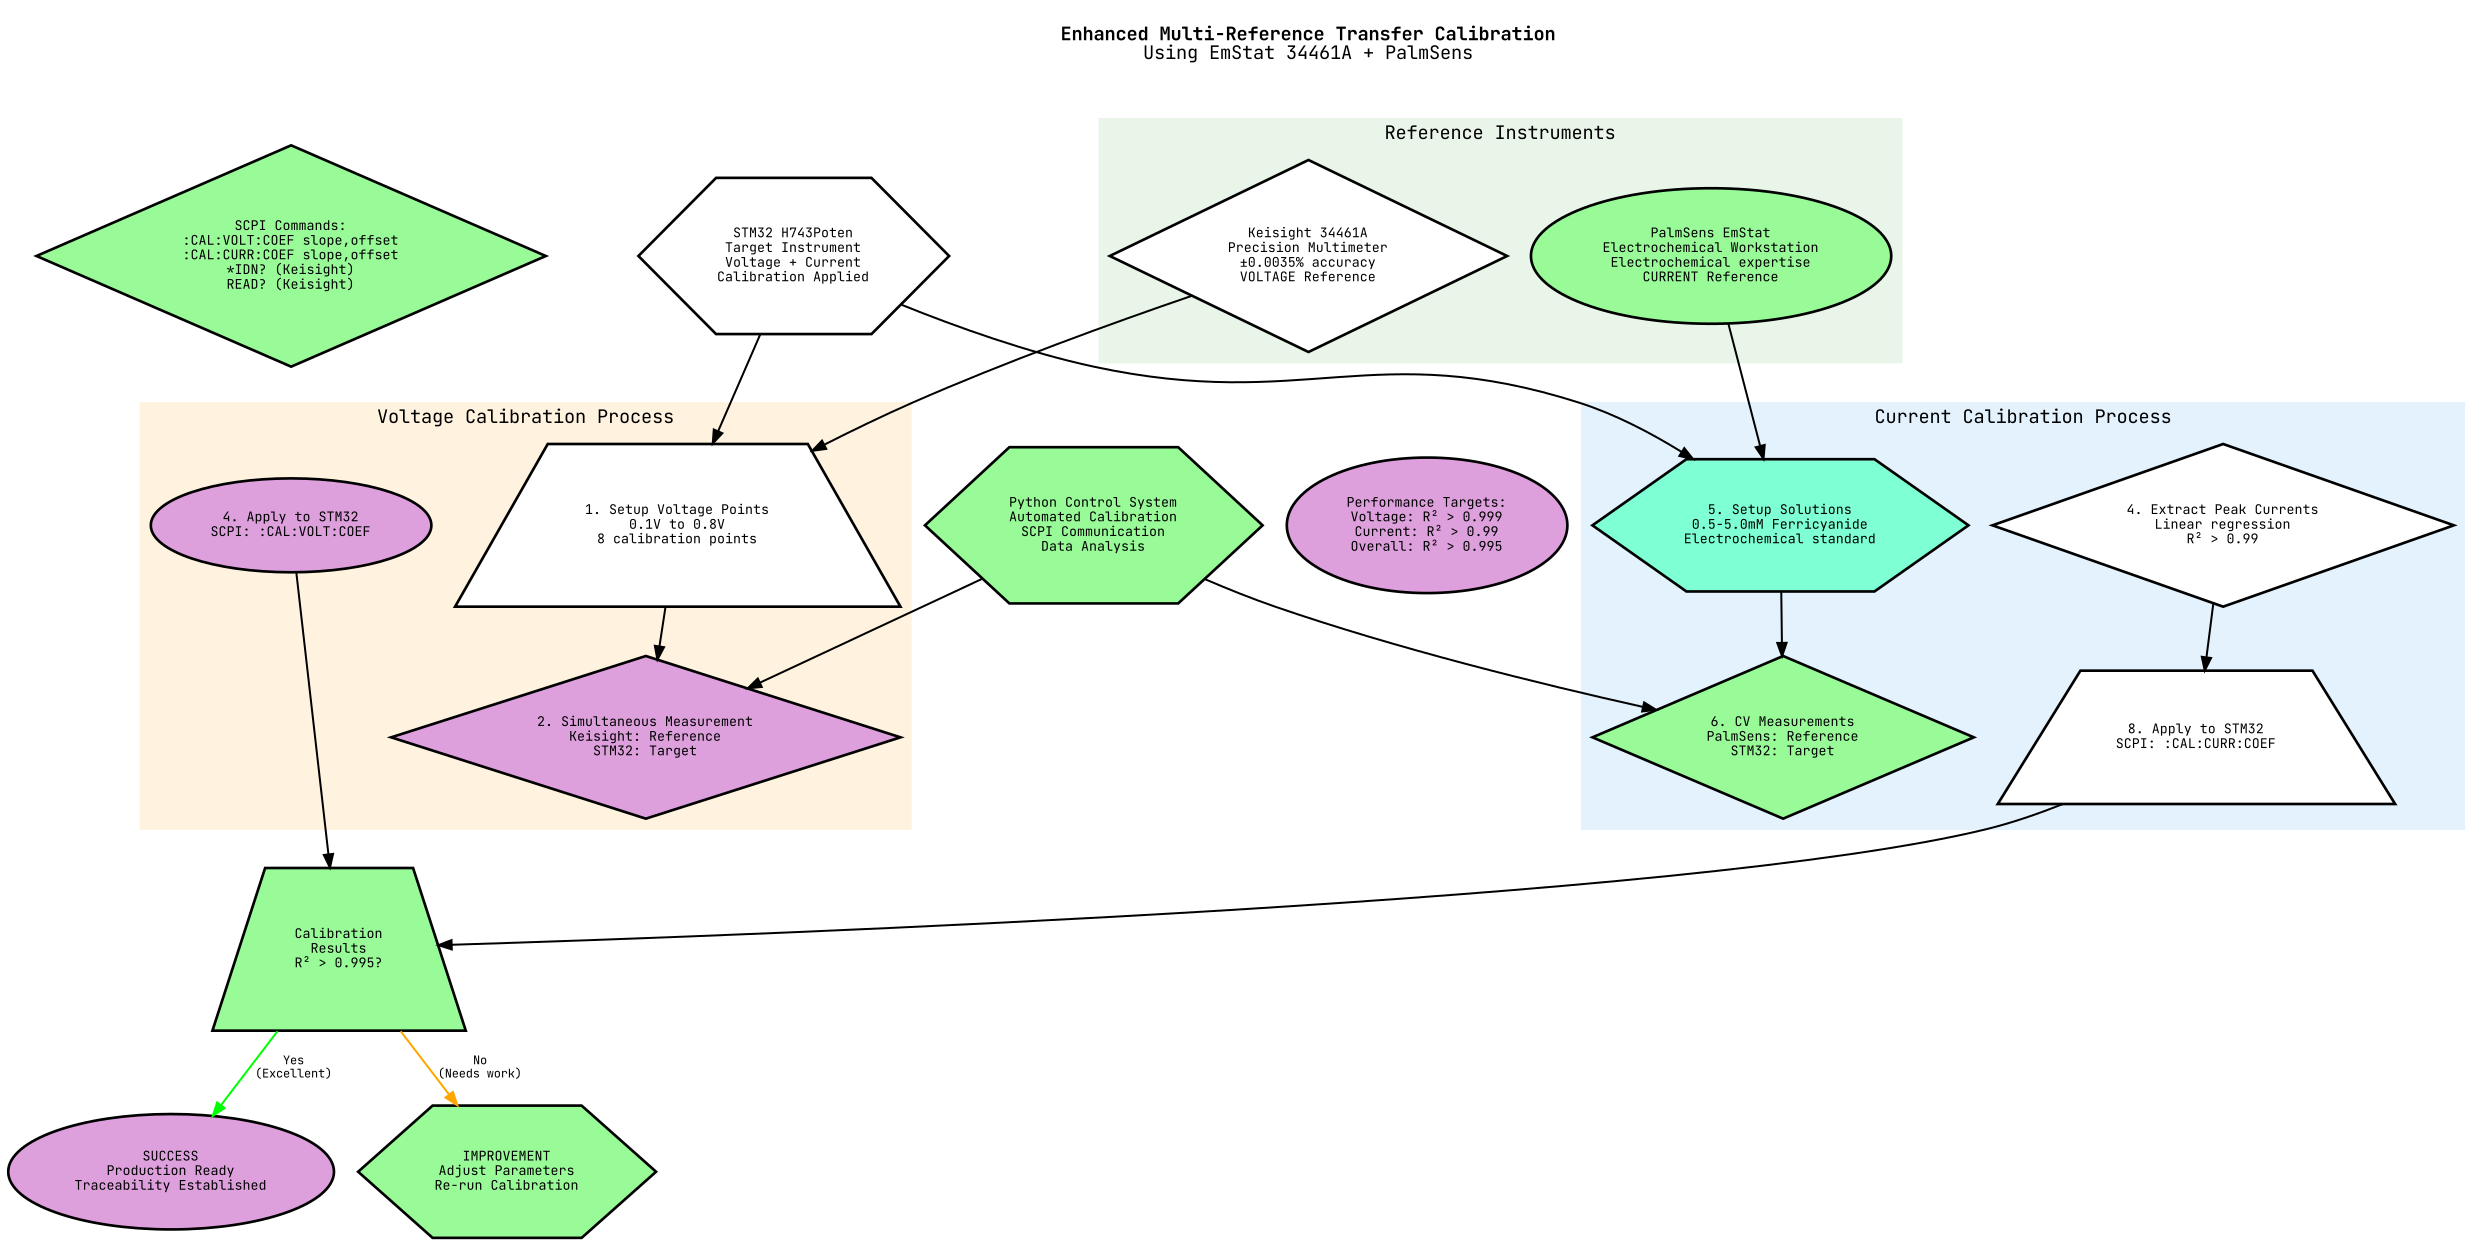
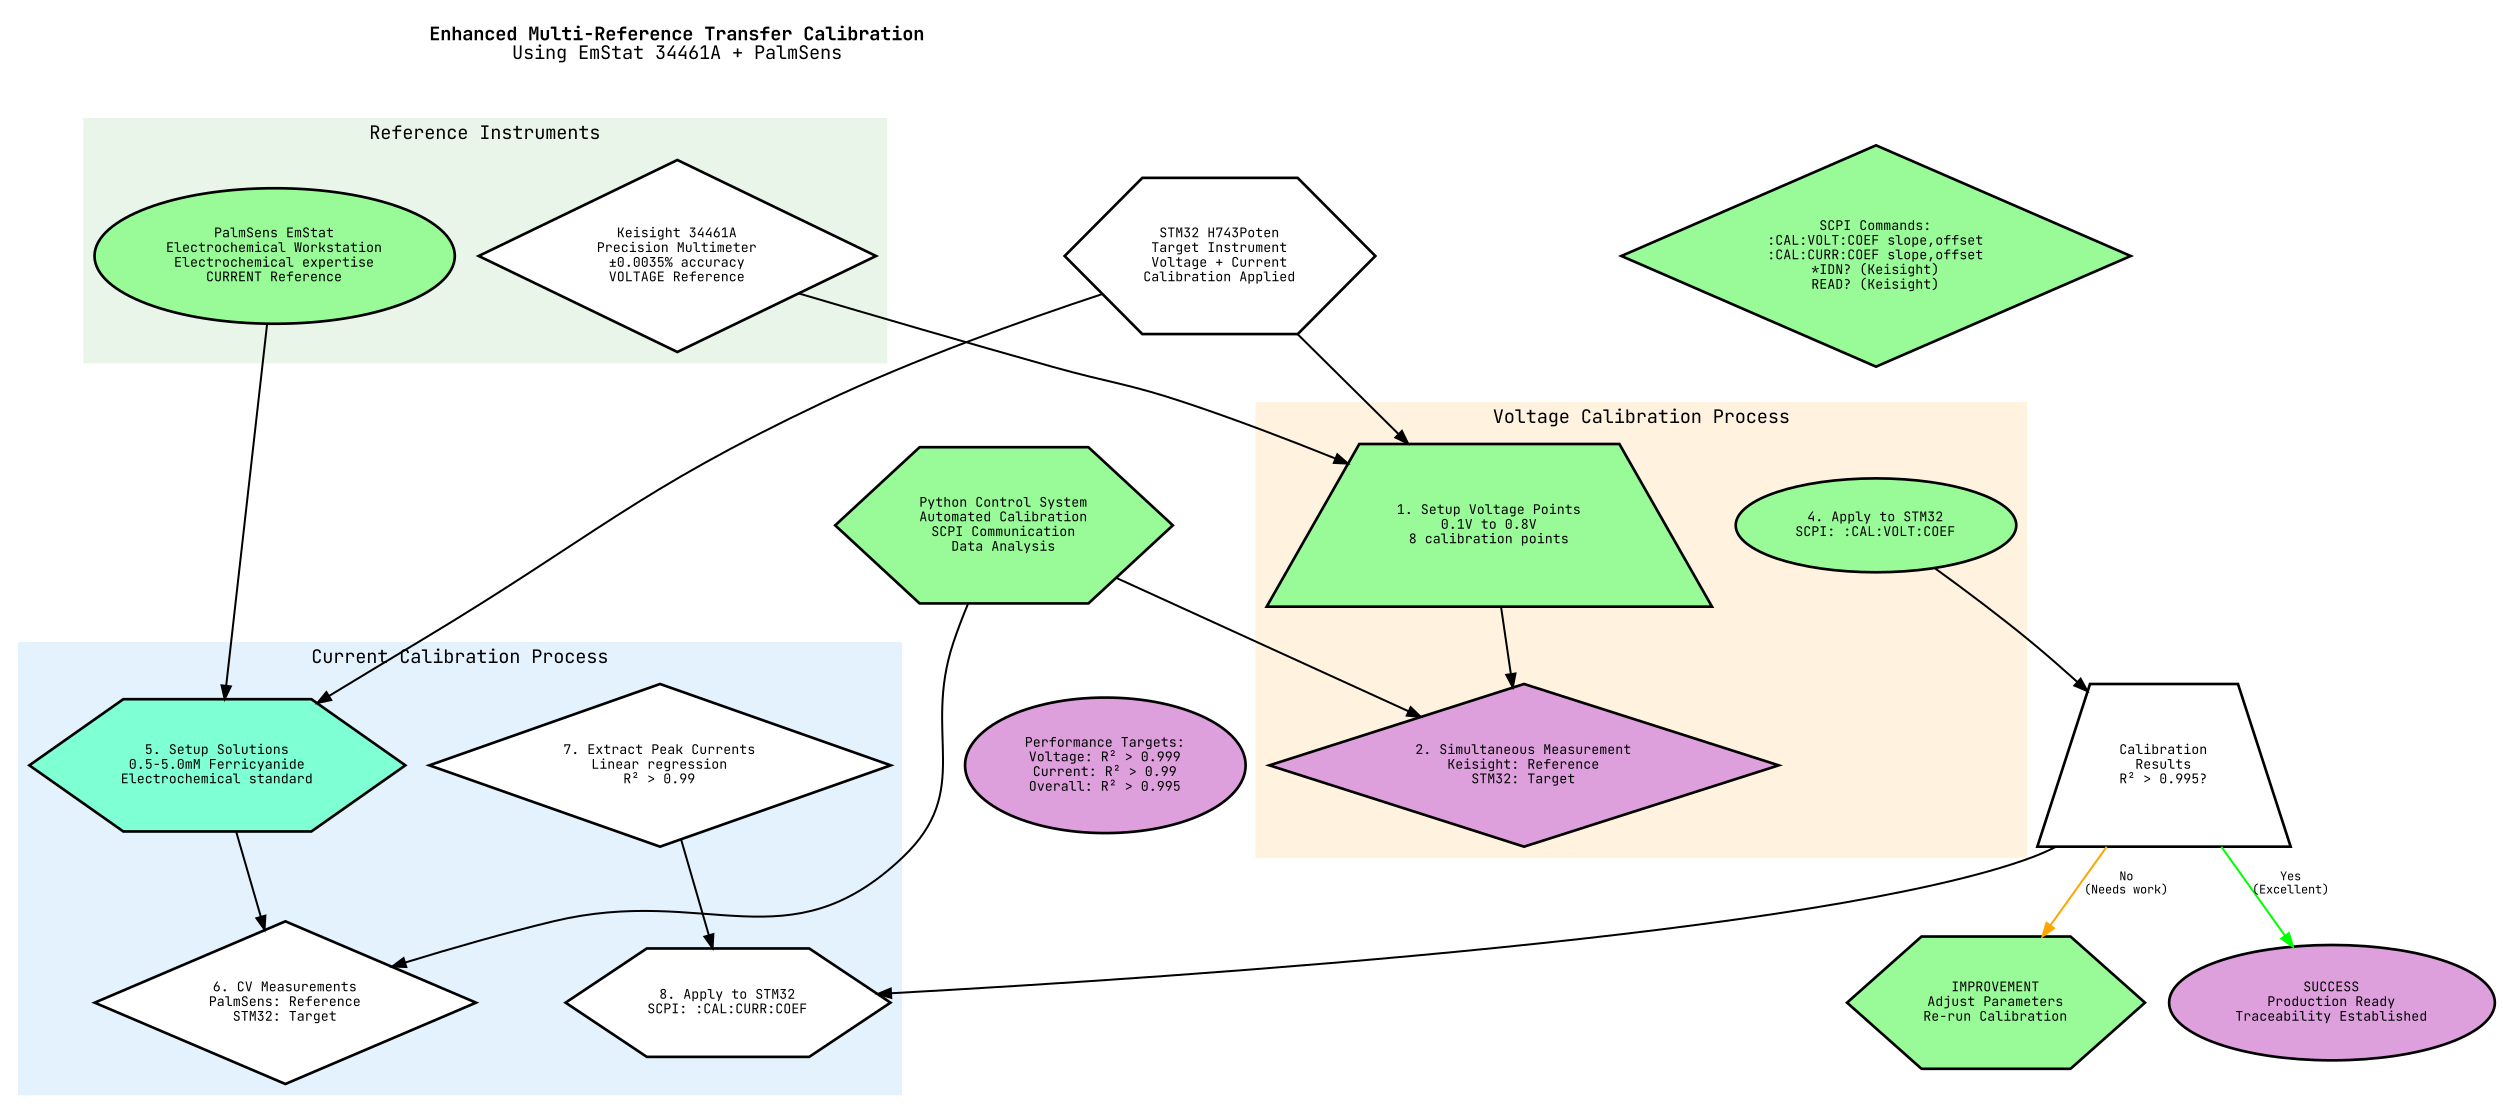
  digraph {
    bgcolor=white
    fontname="JetBrains Mono"
    rankdir=TB
    node [fillcolor=white fontname="JetBrains Mono" fontsize=10 margin=0.2 penwidth=2 shape=diamond style=filled]
    edge [fontname="JetBrains Mono" fontsize=9 penwidth=1.5]
    n1 [label="Keisight 34461A\nPrecision Multimeter\n±0.0035% accuracy\nVOLTAGE Reference"]
    n2 [fillcolor=palegreen label="PalmSens EmStat\nElectrochemical Workstation\nElectrochemical expertise\nCURRENT Reference" shape=ellipse]
-   n3 [label="1. Setup Voltage Points\n0.1V to 0.8V\n8 calibration points" shape=trapezium]
+   n3 [fillcolor=palegreen label="1. Setup Voltage Points\n0.1V to 0.8V\n8 calibration points" shape=trapezium]
    n4 [fillcolor=plum label="2. Simultaneous Measurement\nKeisight: Reference\nSTM32: Target"]
-   n5 [fillcolor=plum label="4. Apply to STM32\nSCPI: :CAL:VOLT:COEF" shape=ellipse]
+   n5 [fillcolor=palegreen label="4. Apply to STM32\nSCPI: :CAL:VOLT:COEF" shape=ellipse]
    n6 [fillcolor=aquamarine label="5. Setup Solutions\n0.5-5.0mM Ferricyanide\nElectrochemical standard" shape=hexagon]
-   n7 [fillcolor=palegreen label="6. CV Measurements\nPalmSens: Reference\nSTM32: Target"]
-   n8 [label="4. Extract Peak Currents\nLinear regression\nR² > 0.99"]
-   n9 [label="8. Apply to STM32\nSCPI: :CAL:CURR:COEF" shape=trapezium]
-   n10 [fillcolor=palegreen label="Calibration\nResults\nR² > 0.995?" shape=trapezium]
+   n7 [label="6. CV Measurements\nPalmSens: Reference\nSTM32: Target"]
+   n8 [label="7. Extract Peak Currents\nLinear regression\nR² > 0.99"]
+   n9 [label="8. Apply to STM32\nSCPI: :CAL:CURR:COEF" shape=hexagon]
+   n10 [label="Calibration\nResults\nR² > 0.995?" shape=trapezium]
    n11 [fontsize=14 label=<<B>Enhanced Multi-Reference Transfer Calibration</B><BR/>Using EmStat 34461A + PalmSens> shape=none fillcolor="" style=""]
    n12 [label="STM32 H743Poten\nTarget Instrument\nVoltage + Current\nCalibration Applied" shape=hexagon]
    n13 [fillcolor=plum label="SUCCESS\nProduction Ready\nTraceability Established" shape=ellipse]
    n14 [fillcolor=palegreen label="IMPROVEMENT\nAdjust Parameters\nRe-run Calibration" shape=hexagon]
    n15 [fillcolor=palegreen label="Python Control System\nAutomated Calibration\nSCPI Communication\nData Analysis" shape=hexagon]
    n16 [fillcolor=palegreen label="SCPI Commands:\n:CAL:VOLT:COEF slope,offset\n:CAL:CURR:COEF slope,offset\n*IDN? (Keisight)\nREAD? (Keisight)"]
    n17 [fillcolor=plum label="Performance Targets:\nVoltage: R² > 0.999\nCurrent: R² > 0.99\nOverall: R² > 0.995" shape=ellipse]
    subgraph cluster_1 {
      color="#e8f5e8"
      fillcolor="#e8f5e8"
      label="Reference Instruments"
      style=filled
      n1
      n2
    }
    subgraph cluster_2 {
      color="#fff3e0"
      fillcolor="#fff3e0"
      label="Voltage Calibration Process"
      style=filled
      n3
      n4
      n5
    }
    subgraph cluster_3 {
      color="#e3f2fd"
      fillcolor="#e3f2fd"
      label="Current Calibration Process"
      style=filled
      n6
      n7
      n8
      n9
    }
    n1 -> n3
    n2 -> n6
    n3 -> n4
    n5 -> n10
    n6 -> n7
    n8 -> n9
-   n9 -> n10
+   n10 -> n9
    n10 -> n13 [color=green label="Yes\n(Excellent)"]
    n10 -> n14 [color=orange label="No\n(Needs work)"]
    n11 -> n1 [style=invis]
    n12 -> n3
    n12 -> n6
    n15 -> n4
    n15 -> n7
    n16 -> n5 [style=invis]
    n17 -> n9 [style=invis]
  }
